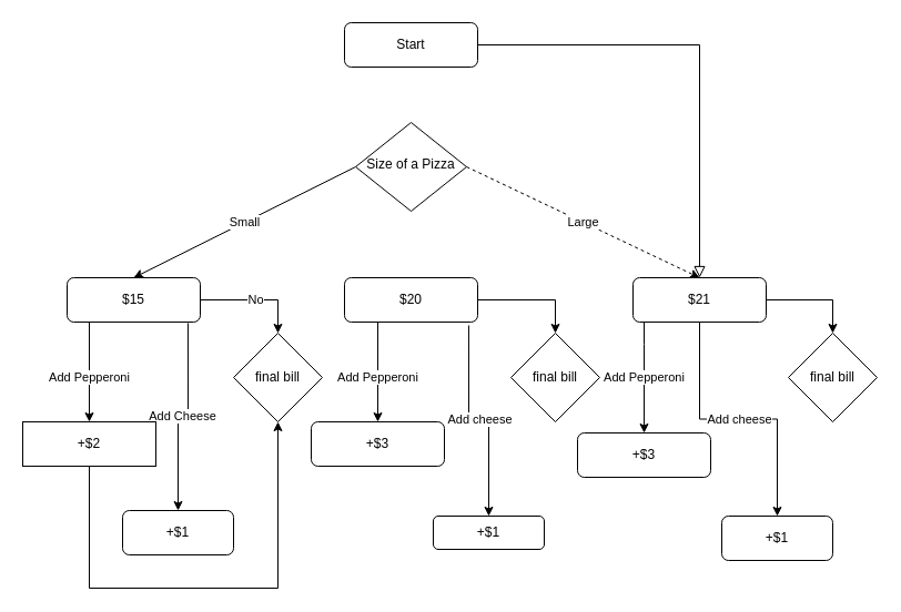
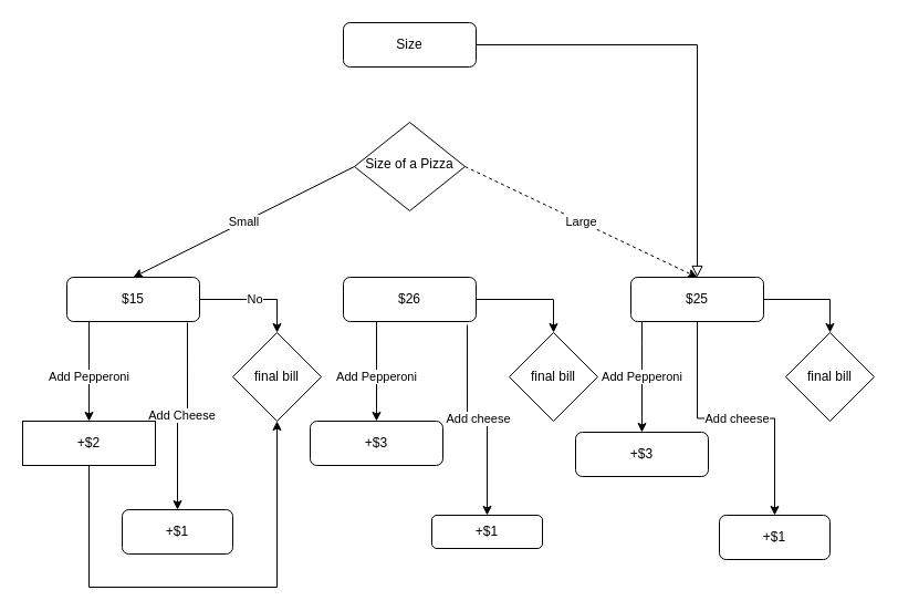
  <mxCell id="0" />
  <mxCell id="1" parent="0" />
  <mxCell id="2" value="" style="rounded=0;html=1;jettySize=auto;orthogonalLoop=1;fontSize=11;endArrow=block;endFill=0;endSize=8;strokeWidth=1;shadow=0;labelBackgroundColor=none;edgeStyle=orthogonalEdgeStyle;" parent="1" source="3" target="8" edge="1"><mxGeometry relative="1" as="geometry" /></mxCell>
- <mxCell id="3" value="Start" style="rounded=1;whiteSpace=wrap;html=1;fontSize=12;glass=0;strokeWidth=1;shadow=0;" parent="1" vertex="1"><mxGeometry x="310" y="20" width="120" height="40" as="geometry" /></mxCell>
+ <mxCell id="3" value="Size" style="rounded=1;whiteSpace=wrap;html=1;fontSize=12;glass=0;strokeWidth=1;shadow=0;" parent="1" vertex="1"><mxGeometry x="310" y="20" width="120" height="40" as="geometry" /></mxCell>
  <mxCell id="4" value="Size of a Pizza" style="rhombus;whiteSpace=wrap;html=1;shadow=0;fontFamily=Helvetica;fontSize=12;align=center;strokeWidth=1;spacing=6;spacingTop=-4;" parent="1" vertex="1"><mxGeometry x="320" y="110" width="100" height="80" as="geometry" /></mxCell>
  <mxCell id="5" value="Add Pepperoni" style="edgeStyle=orthogonalEdgeStyle;rounded=0;orthogonalLoop=1;jettySize=auto;html=1;entryX=0.5;entryY=0;entryDx=0;entryDy=0;" edge="1" parent="1" source="8" target="22"><mxGeometry relative="1" as="geometry"><Array as="points"><mxPoint x="580" y="310" /><mxPoint x="580" y="310" /></Array></mxGeometry></mxCell>
  <mxCell id="6" style="edgeStyle=orthogonalEdgeStyle;rounded=0;orthogonalLoop=1;jettySize=auto;html=1;exitX=1;exitY=0.5;exitDx=0;exitDy=0;" edge="1" parent="1" source="8" target="25"><mxGeometry relative="1" as="geometry"><mxPoint x="760" y="290" as="targetPoint" /></mxGeometry></mxCell>
  <mxCell id="7" value="Add cheese" style="edgeStyle=orthogonalEdgeStyle;rounded=0;orthogonalLoop=1;jettySize=auto;html=1;" edge="1" parent="1" source="8" target="28"><mxGeometry relative="1" as="geometry"><mxPoint x="690" y="480" as="targetPoint" /></mxGeometry></mxCell>
- <mxCell id="8" value="$21" style="rounded=1;whiteSpace=wrap;html=1;fontSize=12;glass=0;strokeWidth=1;shadow=0;" parent="1" vertex="1"><mxGeometry x="570" y="250" width="120" height="40" as="geometry" /></mxCell>
+ <mxCell id="8" value="$25" style="rounded=1;whiteSpace=wrap;html=1;fontSize=12;glass=0;strokeWidth=1;shadow=0;" parent="1" vertex="1"><mxGeometry x="570" y="250" width="120" height="40" as="geometry" /></mxCell>
  <mxCell id="9" value="Add Pepperoni" style="edgeStyle=orthogonalEdgeStyle;rounded=0;orthogonalLoop=1;jettySize=auto;html=1;exitX=0.5;exitY=1;exitDx=0;exitDy=0;entryX=0.5;entryY=0;entryDx=0;entryDy=0;" edge="1" parent="1" source="12" target="21"><mxGeometry x="0.333" relative="1" as="geometry"><Array as="points"><mxPoint x="340" y="290" /></Array><mxPoint as="offset" /></mxGeometry></mxCell>
  <mxCell id="10" style="edgeStyle=orthogonalEdgeStyle;rounded=0;orthogonalLoop=1;jettySize=auto;html=1;exitX=1;exitY=0.5;exitDx=0;exitDy=0;" edge="1" parent="1" source="12" target="24"><mxGeometry relative="1" as="geometry"><mxPoint x="540" y="290" as="targetPoint" /></mxGeometry></mxCell>
  <mxCell id="11" value="Add cheese" style="edgeStyle=orthogonalEdgeStyle;rounded=0;orthogonalLoop=1;jettySize=auto;html=1;exitX=0.933;exitY=1.075;exitDx=0;exitDy=0;exitPerimeter=0;" edge="1" parent="1" source="12" target="27"><mxGeometry relative="1" as="geometry"><mxPoint x="430" y="420" as="targetPoint" /></mxGeometry></mxCell>
- <mxCell id="12" value="$20" style="rounded=1;whiteSpace=wrap;html=1;" vertex="1" parent="1"><mxGeometry x="310" y="250" width="120" height="40" as="geometry" /></mxCell>
+ <mxCell id="12" value="$26" style="rounded=1;whiteSpace=wrap;html=1;" vertex="1" parent="1"><mxGeometry x="310" y="250" width="120" height="40" as="geometry" /></mxCell>
  <mxCell id="13" value="Add Pepperoni" style="edgeStyle=orthogonalEdgeStyle;rounded=0;orthogonalLoop=1;jettySize=auto;html=1;exitX=0.5;exitY=1;exitDx=0;exitDy=0;" edge="1" parent="1" source="16" target="20"><mxGeometry x="0.385" relative="1" as="geometry"><Array as="points"><mxPoint x="80" y="290" /></Array><mxPoint as="offset" /></mxGeometry></mxCell>
  <mxCell id="14" value="No" style="edgeStyle=orthogonalEdgeStyle;rounded=0;orthogonalLoop=1;jettySize=auto;html=1;exitX=1;exitY=0.5;exitDx=0;exitDy=0;" edge="1" parent="1" source="16" target="23"><mxGeometry relative="1" as="geometry"><mxPoint x="240" y="330" as="targetPoint" /></mxGeometry></mxCell>
  <mxCell id="15" value="Add Cheese" style="edgeStyle=orthogonalEdgeStyle;rounded=0;orthogonalLoop=1;jettySize=auto;html=1;exitX=0.908;exitY=1.025;exitDx=0;exitDy=0;exitPerimeter=0;" edge="1" parent="1" source="16" target="26"><mxGeometry relative="1" as="geometry"><mxPoint x="170" y="430" as="targetPoint" /></mxGeometry></mxCell>
  <mxCell id="16" value="$15" style="rounded=1;whiteSpace=wrap;html=1;" vertex="1" parent="1"><mxGeometry x="60" y="250" width="120" height="40" as="geometry" /></mxCell>
  <mxCell id="17" value="Small" style="endArrow=classic;html=1;rounded=0;exitX=0;exitY=0.5;exitDx=0;exitDy=0;entryX=0.5;entryY=0;entryDx=0;entryDy=0;" edge="1" parent="1" source="4" target="16"><mxGeometry width="50" height="50" relative="1" as="geometry"><mxPoint x="390" y="420" as="sourcePoint" /><mxPoint x="440" y="370" as="targetPoint" /></mxGeometry></mxCell>
  <mxCell id="18" value="Large" style="endArrow=classic;html=1;rounded=0;exitX=1;exitY=0.5;exitDx=0;exitDy=0;entryX=0.5;entryY=0;entryDx=0;entryDy=0;dashed=1;" edge="1" parent="1" source="4" target="8"><mxGeometry width="50" height="50" relative="1" as="geometry"><mxPoint x="460" y="150" as="sourcePoint" /><mxPoint x="440" y="370" as="targetPoint" /></mxGeometry></mxCell>
  <mxCell id="19" style="edgeStyle=orthogonalEdgeStyle;rounded=0;orthogonalLoop=1;jettySize=auto;html=1;entryX=0.5;entryY=1;entryDx=0;entryDy=0;" edge="1" parent="1" source="20" target="23"><mxGeometry relative="1" as="geometry"><Array as="points"><mxPoint x="80" y="530" /><mxPoint x="250" y="530" /></Array></mxGeometry></mxCell>
  <mxCell id="20" value="+$2" style="whiteSpace=wrap;html=1;rounded=0;" vertex="1" parent="1"><mxGeometry x="20" y="380" width="120" height="40" as="geometry" /></mxCell>
  <mxCell id="21" value="+$3" style="rounded=1;whiteSpace=wrap;html=1;" vertex="1" parent="1"><mxGeometry x="280" y="380" width="120" height="40" as="geometry" /></mxCell>
  <mxCell id="22" value="+$3" style="rounded=1;whiteSpace=wrap;html=1;" vertex="1" parent="1"><mxGeometry x="520" y="390" width="120" height="40" as="geometry" /></mxCell>
  <mxCell id="23" value="final bill" style="rhombus;whiteSpace=wrap;html=1;" vertex="1" parent="1"><mxGeometry x="210" y="300" width="80" height="80" as="geometry" /></mxCell>
  <mxCell id="24" value="final bill" style="rhombus;whiteSpace=wrap;html=1;" vertex="1" parent="1"><mxGeometry x="460" y="300" width="80" height="80" as="geometry" /></mxCell>
  <mxCell id="25" value="final bill" style="rhombus;whiteSpace=wrap;html=1;" vertex="1" parent="1"><mxGeometry x="710" y="300" width="80" height="80" as="geometry" /></mxCell>
  <mxCell id="26" value="+$1" style="rounded=1;whiteSpace=wrap;html=1;" vertex="1" parent="1"><mxGeometry x="110" y="460" width="100" height="40" as="geometry" /></mxCell>
  <mxCell id="27" value="+$1" style="rounded=1;whiteSpace=wrap;html=1;" vertex="1" parent="1"><mxGeometry x="390" y="465" width="100" height="30" as="geometry" /></mxCell>
  <mxCell id="28" value="+$1" style="rounded=1;whiteSpace=wrap;html=1;" vertex="1" parent="1"><mxGeometry x="650" y="465" width="100" height="40" as="geometry" /></mxCell>
